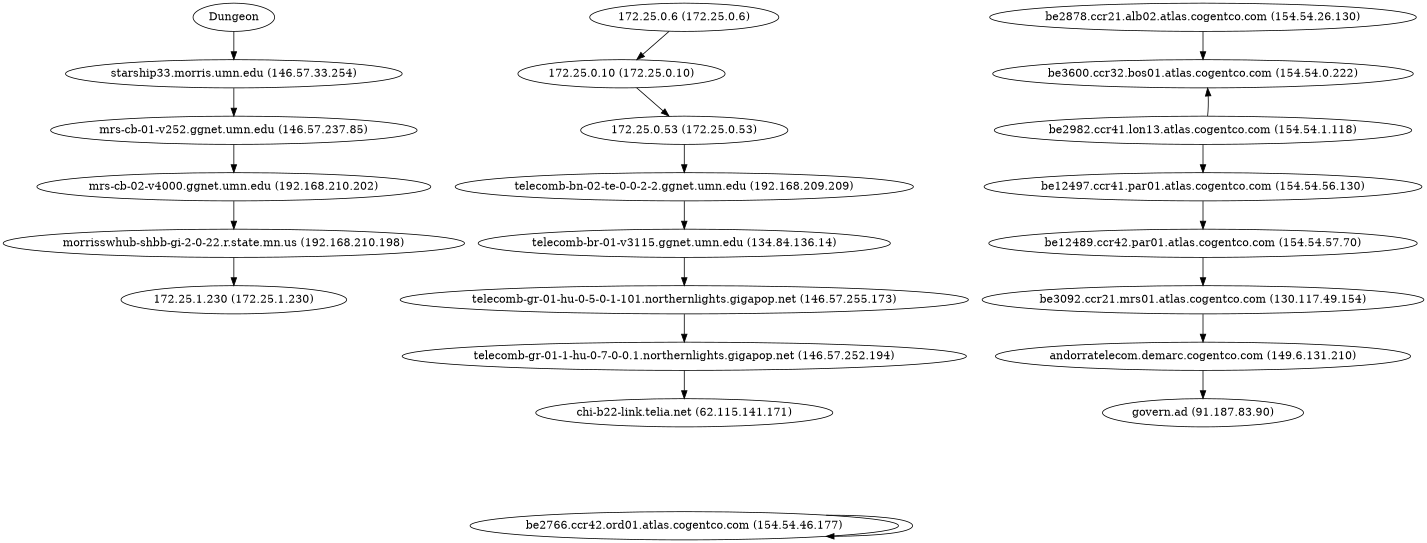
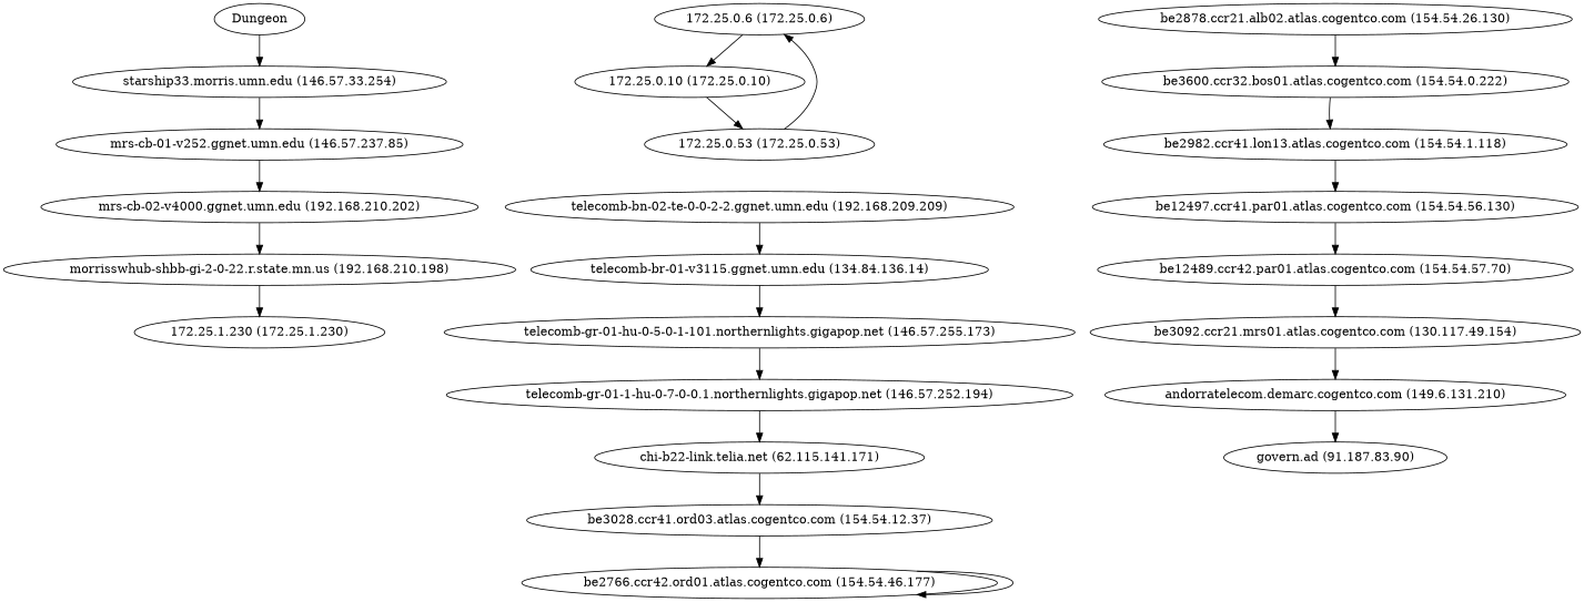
  digraph {
    Dungeon
    "starship33.morris.umn.edu (146.57.33.254)"
    "mrs-cb-01-v252.ggnet.umn.edu (146.57.237.85)"
    "mrs-cb-02-v4000.ggnet.umn.edu (192.168.210.202)"
    "morrisswhub-shbb-gi-2-0-22.r.state.mn.us (192.168.210.198)"
    "172.25.1.230 (172.25.1.230)"
    "172.25.0.6 (172.25.0.6)"
    "172.25.0.10 (172.25.0.10)"
    "172.25.0.53 (172.25.0.53)"
    "telecomb-bn-02-te-0-0-2-2.ggnet.umn.edu (192.168.209.209)"
    "telecomb-br-01-v3115.ggnet.umn.edu (134.84.136.14)"
    "telecomb-gr-01-hu-0-5-0-1-101.northernlights.gigapop.net (146.57.255.173)"
    "telecomb-gr-01-1-hu-0-7-0-0.1.northernlights.gigapop.net (146.57.252.194)"
    n14 [label="chi-b22-link.telia.net (62.115.141.171)"]
+   "be3028.ccr41.ord03.atlas.cogentco.com (154.54.12.37)"
    "be2766.ccr42.ord01.atlas.cogentco.com (154.54.46.177)"
    "be2878.ccr21.alb02.atlas.cogentco.com (154.54.26.130)"
    "be3600.ccr32.bos01.atlas.cogentco.com (154.54.0.222)"
    "be2982.ccr41.lon13.atlas.cogentco.com (154.54.1.118)"
    "be12497.ccr41.par01.atlas.cogentco.com (154.54.56.130)"
    "be12489.ccr42.par01.atlas.cogentco.com (154.54.57.70)"
    "be3092.ccr21.mrs01.atlas.cogentco.com (130.117.49.154)"
    "andorratelecom.demarc.cogentco.com (149.6.131.210)"
    "govern.ad (91.187.83.90)"
    Dungeon -> "starship33.morris.umn.edu (146.57.33.254)"
    "starship33.morris.umn.edu (146.57.33.254)" -> "mrs-cb-01-v252.ggnet.umn.edu (146.57.237.85)"
    "mrs-cb-01-v252.ggnet.umn.edu (146.57.237.85)" -> "mrs-cb-02-v4000.ggnet.umn.edu (192.168.210.202)"
    "mrs-cb-02-v4000.ggnet.umn.edu (192.168.210.202)" -> "morrisswhub-shbb-gi-2-0-22.r.state.mn.us (192.168.210.198)"
    "morrisswhub-shbb-gi-2-0-22.r.state.mn.us (192.168.210.198)" -> "172.25.1.230 (172.25.1.230)"
    "172.25.0.6 (172.25.0.6)" -> "172.25.0.10 (172.25.0.10)"
    "172.25.0.10 (172.25.0.10)" -> "172.25.0.53 (172.25.0.53)"
-   "172.25.0.53 (172.25.0.53)" -> "telecomb-bn-02-te-0-0-2-2.ggnet.umn.edu (192.168.209.209)"
+   "172.25.0.53 (172.25.0.53)" -> "172.25.0.6 (172.25.0.6)"
    "telecomb-bn-02-te-0-0-2-2.ggnet.umn.edu (192.168.209.209)" -> "telecomb-br-01-v3115.ggnet.umn.edu (134.84.136.14)"
    "telecomb-br-01-v3115.ggnet.umn.edu (134.84.136.14)" -> "telecomb-gr-01-hu-0-5-0-1-101.northernlights.gigapop.net (146.57.255.173)"
    "telecomb-gr-01-hu-0-5-0-1-101.northernlights.gigapop.net (146.57.255.173)" -> "telecomb-gr-01-1-hu-0-7-0-0.1.northernlights.gigapop.net (146.57.252.194)"
    "telecomb-gr-01-1-hu-0-7-0-0.1.northernlights.gigapop.net (146.57.252.194)" -> n14
+   n14 -> "be3028.ccr41.ord03.atlas.cogentco.com (154.54.12.37)"
+   "be3028.ccr41.ord03.atlas.cogentco.com (154.54.12.37)" -> "be2766.ccr42.ord01.atlas.cogentco.com (154.54.46.177)"
    "be2766.ccr42.ord01.atlas.cogentco.com (154.54.46.177)" -> "be2766.ccr42.ord01.atlas.cogentco.com (154.54.46.177)"
    "be2878.ccr21.alb02.atlas.cogentco.com (154.54.26.130)" -> "be3600.ccr32.bos01.atlas.cogentco.com (154.54.0.222)"
-   "be2982.ccr41.lon13.atlas.cogentco.com (154.54.1.118)" -> "be3600.ccr32.bos01.atlas.cogentco.com (154.54.0.222)"
+   "be3600.ccr32.bos01.atlas.cogentco.com (154.54.0.222)" -> "be2982.ccr41.lon13.atlas.cogentco.com (154.54.1.118)"
    "be2982.ccr41.lon13.atlas.cogentco.com (154.54.1.118)" -> "be12497.ccr41.par01.atlas.cogentco.com (154.54.56.130)"
    "be12497.ccr41.par01.atlas.cogentco.com (154.54.56.130)" -> "be12489.ccr42.par01.atlas.cogentco.com (154.54.57.70)"
    "be12489.ccr42.par01.atlas.cogentco.com (154.54.57.70)" -> "be3092.ccr21.mrs01.atlas.cogentco.com (130.117.49.154)"
    "be3092.ccr21.mrs01.atlas.cogentco.com (130.117.49.154)" -> "andorratelecom.demarc.cogentco.com (149.6.131.210)"
    "andorratelecom.demarc.cogentco.com (149.6.131.210)" -> "govern.ad (91.187.83.90)"
  }
